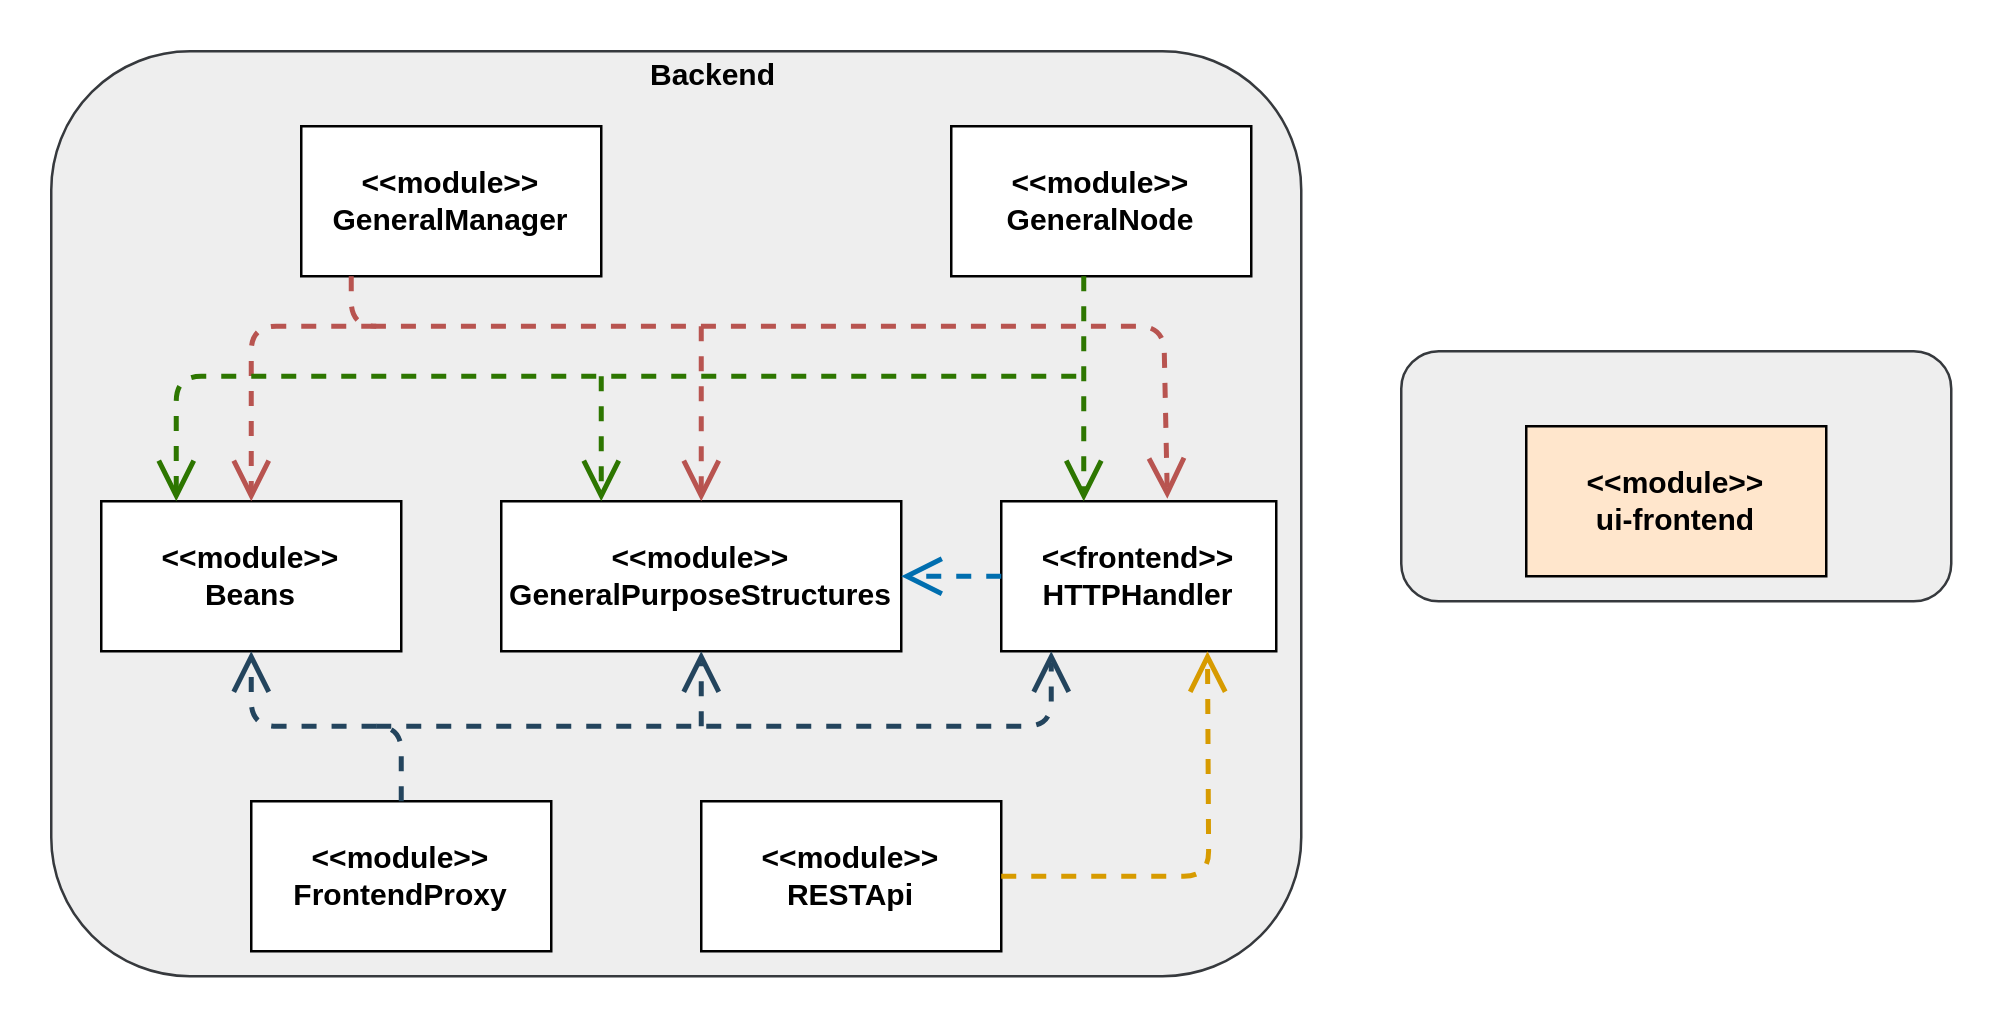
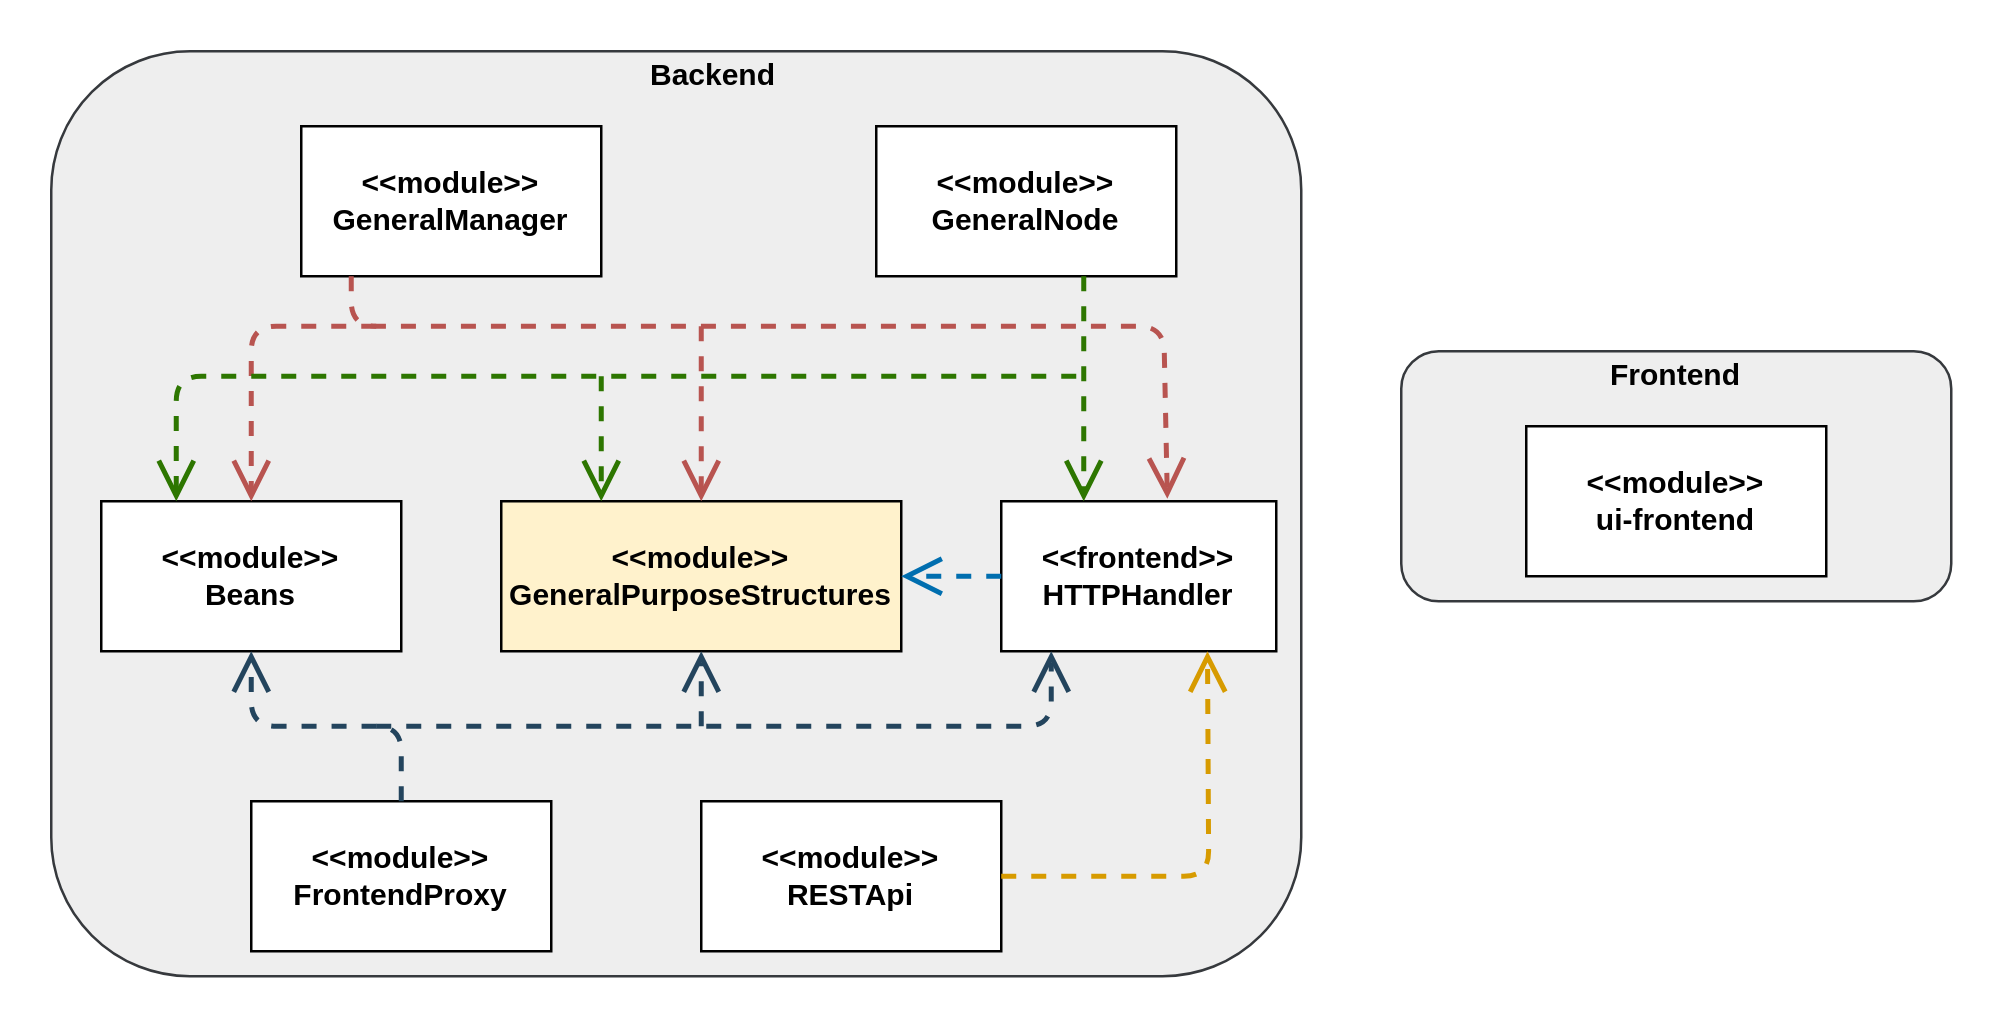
  <mxCell id="0" />
  <mxCell id="1" parent="0" />
  <mxCell id="2" value="" style="group" parent="1" vertex="1" connectable="0"><mxGeometry x="560" y="140" width="220" height="100" as="geometry" /></mxCell>
  <mxCell id="3" value="" style="rounded=1;whiteSpace=wrap;html=1;fillColor=#eeeeee;strokeColor=#36393d;" parent="2" vertex="1"><mxGeometry width="220" height="100" as="geometry" /></mxCell>
- <mxCell id="4" value="&lt;b&gt;&amp;lt;&amp;lt;module&amp;gt;&amp;gt;&lt;br&gt;ui-frontend&lt;br&gt;&lt;/b&gt;" style="rounded=0;whiteSpace=wrap;html=1;fillColor=#ffe6cc;" parent="2" vertex="1"><mxGeometry x="50" y="30" width="120" height="60" as="geometry" /></mxCell>
+ <mxCell id="4" value="&lt;b&gt;&amp;lt;&amp;lt;module&amp;gt;&amp;gt;&lt;br&gt;ui-frontend&lt;br&gt;&lt;/b&gt;" style="rounded=0;whiteSpace=wrap;html=1;" parent="2" vertex="1"><mxGeometry x="50" y="30" width="120" height="60" as="geometry" /></mxCell>
+ <mxCell id="5" value="&lt;b&gt;Frontend&lt;/b&gt;" style="text;html=1;strokeColor=none;fillColor=none;align=center;verticalAlign=middle;whiteSpace=wrap;rounded=0;" parent="2" vertex="1"><mxGeometry x="75" width="70" height="20" as="geometry" /></mxCell>
  <mxCell id="6" value="" style="group" parent="1" vertex="1" connectable="0"><mxGeometry x="20" y="20" width="500" height="370" as="geometry" /></mxCell>
  <mxCell id="7" value="" style="rounded=1;whiteSpace=wrap;html=1;fillColor=#eeeeee;strokeColor=#36393d;" parent="6" vertex="1"><mxGeometry width="500" height="370" as="geometry" /></mxCell>
  <mxCell id="8" value="&lt;b&gt;&amp;lt;&amp;lt;module&amp;gt;&amp;gt;&lt;br&gt;GeneralManager&lt;br&gt;&lt;/b&gt;" style="rounded=0;whiteSpace=wrap;html=1;" parent="6" vertex="1"><mxGeometry x="100" y="30" width="120" height="60" as="geometry" /></mxCell>
- <mxCell id="9" value="&lt;b&gt;&amp;lt;&amp;lt;module&amp;gt;&amp;gt;&lt;br&gt;GeneralNode&lt;br&gt;&lt;/b&gt;" style="rounded=0;whiteSpace=wrap;html=1;" parent="6" vertex="1"><mxGeometry x="360" y="30" width="120" height="60" as="geometry" /></mxCell>
+ <mxCell id="9" value="&lt;b&gt;&amp;lt;&amp;lt;module&amp;gt;&amp;gt;&lt;br&gt;GeneralNode&lt;br&gt;&lt;/b&gt;" style="rounded=0;whiteSpace=wrap;html=1;" parent="6" vertex="1"><mxGeometry x="330" y="30" width="120" height="60" as="geometry" /></mxCell>
  <mxCell id="10" value="&lt;b&gt;&amp;lt;&amp;lt;module&amp;gt;&amp;gt;&lt;br&gt;FrontendProxy&lt;br&gt;&lt;/b&gt;" style="rounded=0;whiteSpace=wrap;html=1;" parent="6" vertex="1"><mxGeometry x="80" y="300" width="120" height="60" as="geometry" /></mxCell>
  <mxCell id="11" value="&lt;b&gt;&amp;lt;&amp;lt;module&amp;gt;&amp;gt;&lt;br&gt;Beans&lt;br&gt;&lt;/b&gt;" style="rounded=0;whiteSpace=wrap;html=1;" parent="6" vertex="1"><mxGeometry x="20" y="180" width="120" height="60" as="geometry" /></mxCell>
- <mxCell id="12" value="&lt;b&gt;&amp;lt;&amp;lt;module&amp;gt;&amp;gt;&lt;br&gt;GeneralPurposeStructures&lt;br&gt;&lt;/b&gt;" style="rounded=0;whiteSpace=wrap;html=1;" parent="6" vertex="1"><mxGeometry x="180" y="180" width="160" height="60" as="geometry" /></mxCell>
+ <mxCell id="12" value="&lt;b&gt;&amp;lt;&amp;lt;module&amp;gt;&amp;gt;&lt;br&gt;GeneralPurposeStructures&lt;br&gt;&lt;/b&gt;" style="rounded=0;whiteSpace=wrap;html=1;fillColor=#fff2cc;" parent="6" vertex="1"><mxGeometry x="180" y="180" width="160" height="60" as="geometry" /></mxCell>
  <mxCell id="13" value="&lt;b&gt;&amp;lt;&amp;lt;frontend&amp;gt;&amp;gt;&lt;br&gt;HTTPHandler&lt;br&gt;&lt;/b&gt;" style="rounded=0;whiteSpace=wrap;html=1;" parent="6" vertex="1"><mxGeometry x="380" y="180" width="110" height="60" as="geometry" /></mxCell>
  <mxCell id="14" value="&lt;b&gt;&amp;lt;&amp;lt;module&amp;gt;&amp;gt;&lt;br&gt;RESTApi&lt;br&gt;&lt;/b&gt;" style="rounded=0;whiteSpace=wrap;html=1;" parent="6" vertex="1"><mxGeometry x="260" y="300" width="120" height="60" as="geometry" /></mxCell>
  <mxCell id="15" value="" style="endArrow=open;endSize=12;dashed=1;html=1;entryX=0.604;entryY=-0.017;entryDx=0;entryDy=0;fillColor=#f8cecc;strokeColor=#b85450;strokeWidth=2;entryPerimeter=0;" parent="6" target="13" edge="1"><mxGeometry x="0.631" y="10" width="160" relative="1" as="geometry"><mxPoint x="120" y="90" as="sourcePoint" /><mxPoint x="530" y="70" as="targetPoint" /><Array as="points"><mxPoint x="120" y="110" /><mxPoint x="445" y="110" /></Array><mxPoint as="offset" /></mxGeometry></mxCell>
  <mxCell id="16" value="" style="endArrow=open;endSize=12;dashed=1;html=1;entryX=0.5;entryY=0;entryDx=0;entryDy=0;fillColor=#f8cecc;strokeColor=#b85450;strokeWidth=2;" parent="6" target="11" edge="1"><mxGeometry width="160" relative="1" as="geometry"><mxPoint x="130" y="110" as="sourcePoint" /><mxPoint x="240" y="70" as="targetPoint" /><Array as="points"><mxPoint x="80" y="110" /></Array></mxGeometry></mxCell>
  <mxCell id="17" value="" style="endArrow=open;endSize=12;dashed=1;html=1;entryX=0.5;entryY=0;entryDx=0;entryDy=0;fillColor=#f8cecc;strokeColor=#b85450;strokeWidth=2;" parent="6" target="12" edge="1"><mxGeometry width="160" relative="1" as="geometry"><mxPoint x="260" y="110" as="sourcePoint" /><mxPoint x="394" y="70" as="targetPoint" /></mxGeometry></mxCell>
  <mxCell id="18" value="" style="endArrow=open;endSize=12;dashed=1;html=1;fillColor=#60a917;strokeColor=#2D7600;strokeWidth=2;" parent="6" edge="1"><mxGeometry x="0.278" width="160" relative="1" as="geometry"><mxPoint x="413" y="90" as="sourcePoint" /><mxPoint x="413" y="180" as="targetPoint" /><Array as="points"><mxPoint x="413" y="90" /></Array><mxPoint as="offset" /></mxGeometry></mxCell>
  <mxCell id="19" value="" style="endArrow=open;endSize=12;dashed=1;html=1;entryX=0.25;entryY=0;entryDx=0;entryDy=0;fillColor=#60a917;strokeColor=#2D7600;strokeWidth=2;" parent="6" target="11" edge="1"><mxGeometry width="160" relative="1" as="geometry"><mxPoint x="410" y="130" as="sourcePoint" /><mxPoint x="330" y="80" as="targetPoint" /><Array as="points"><mxPoint x="50" y="130" /></Array></mxGeometry></mxCell>
  <mxCell id="20" value="" style="endArrow=open;endSize=12;dashed=1;html=1;strokeWidth=2;entryX=0.25;entryY=0;entryDx=0;entryDy=0;fillColor=#60a917;strokeColor=#2D7600;" parent="6" target="12" edge="1"><mxGeometry width="160" relative="1" as="geometry"><mxPoint x="220" y="130" as="sourcePoint" /><mxPoint x="380" y="90" as="targetPoint" /></mxGeometry></mxCell>
  <mxCell id="21" value="" style="endArrow=open;endSize=12;dashed=1;html=1;strokeWidth=2;entryX=0.5;entryY=1;entryDx=0;entryDy=0;fillColor=#bac8d3;strokeColor=#23445d;" parent="6" target="11" edge="1"><mxGeometry x="-0.382" y="-22" width="160" relative="1" as="geometry"><mxPoint x="140" y="300" as="sourcePoint" /><mxPoint x="300" y="300" as="targetPoint" /><Array as="points"><mxPoint x="140" y="270" /><mxPoint x="80" y="270" /></Array><mxPoint as="offset" /></mxGeometry></mxCell>
  <mxCell id="22" value="" style="endArrow=open;endSize=12;dashed=1;html=1;strokeWidth=2;fillColor=#bac8d3;strokeColor=#23445d;" parent="6" edge="1"><mxGeometry width="160" relative="1" as="geometry"><mxPoint x="130" y="270" as="sourcePoint" /><mxPoint x="400" y="240" as="targetPoint" /><Array as="points"><mxPoint x="400" y="270" /></Array></mxGeometry></mxCell>
  <mxCell id="23" value="" style="endArrow=open;endSize=12;dashed=1;html=1;strokeWidth=2;entryX=0.5;entryY=1;entryDx=0;entryDy=0;fillColor=#bac8d3;strokeColor=#23445d;" parent="6" target="12" edge="1"><mxGeometry width="160" relative="1" as="geometry"><mxPoint x="260" y="270" as="sourcePoint" /><mxPoint x="420" y="270" as="targetPoint" /></mxGeometry></mxCell>
  <mxCell id="24" value="&lt;b&gt;Backend&lt;/b&gt;" style="text;html=1;strokeColor=none;fillColor=none;align=center;verticalAlign=middle;whiteSpace=wrap;rounded=0;" parent="6" vertex="1"><mxGeometry x="230" width="70" height="20" as="geometry" /></mxCell>
  <mxCell id="25" value="" style="endArrow=open;endSize=12;dashed=1;html=1;entryX=0.75;entryY=1;entryDx=0;entryDy=0;strokeWidth=2;fillColor=#ffe6cc;strokeColor=#d79b00;" parent="1" target="13" edge="1"><mxGeometry width="160" relative="1" as="geometry"><mxPoint x="400" y="350" as="sourcePoint" /><mxPoint x="560" y="350" as="targetPoint" /><Array as="points"><mxPoint x="483" y="350" /></Array></mxGeometry></mxCell>
  <mxCell id="26" value="" style="endArrow=open;endSize=12;dashed=1;html=1;entryX=1;entryY=0.5;entryDx=0;entryDy=0;strokeWidth=2;fillColor=#1ba1e2;strokeColor=#006EAF;" edge="1" parent="1" target="12"><mxGeometry width="160" relative="1" as="geometry"><mxPoint x="400" y="230" as="sourcePoint" /><mxPoint x="560" y="230" as="targetPoint" /></mxGeometry></mxCell>
